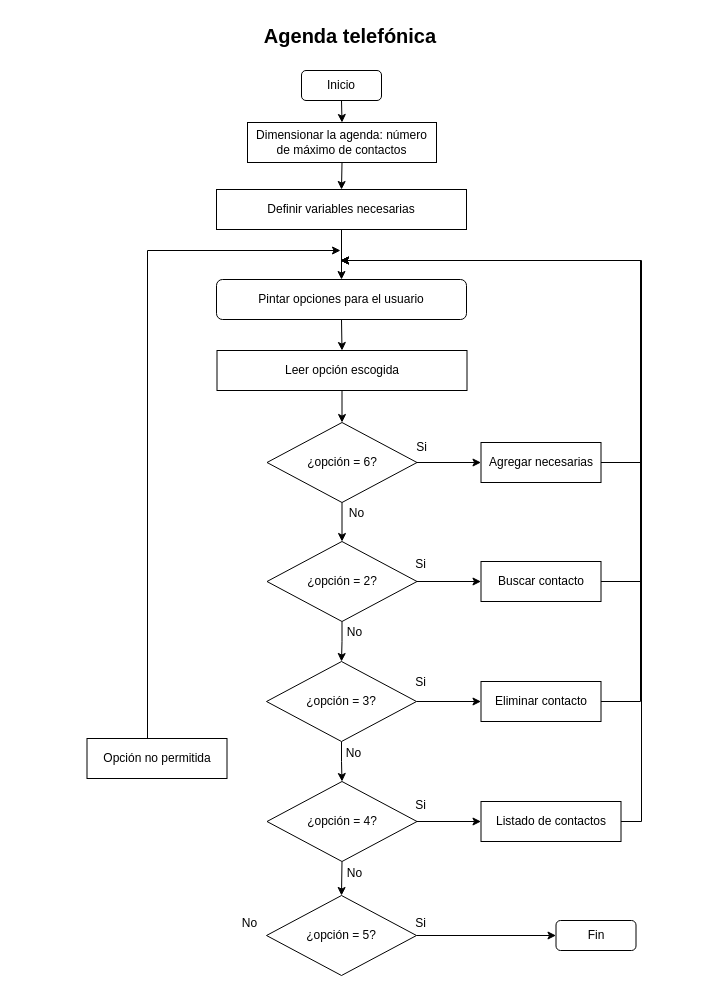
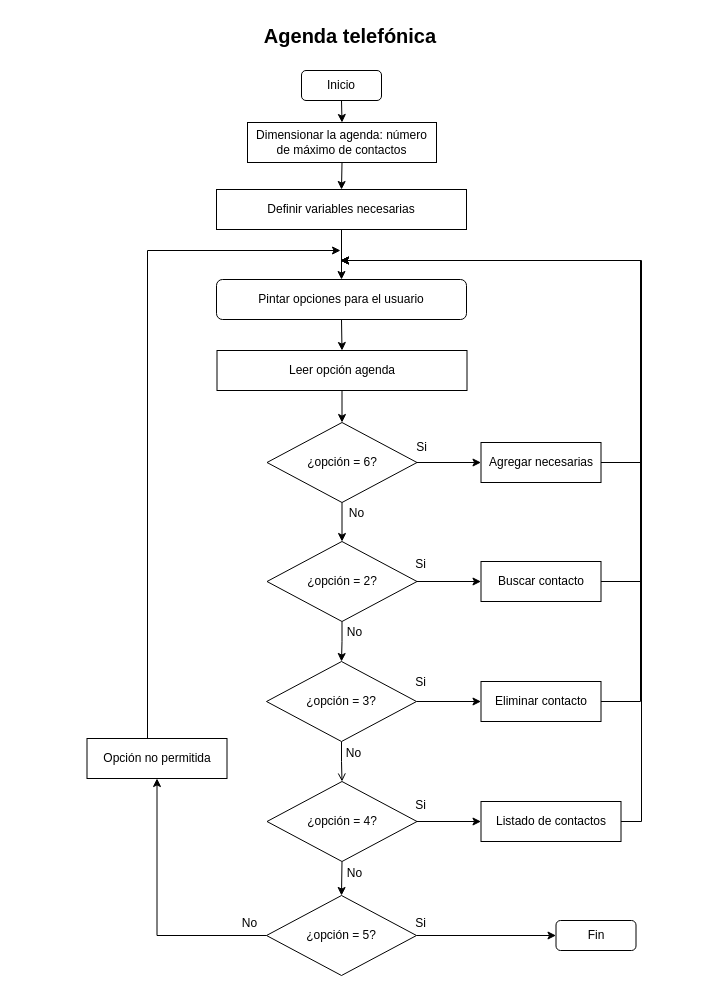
  <mxCell id="0" />
  <mxCell id="1" parent="0" />
  <mxCell id="2" style="edgeStyle=orthogonalEdgeStyle;rounded=0;orthogonalLoop=1;jettySize=auto;html=1;exitX=0.5;exitY=1;exitDx=0;exitDy=0;entryX=0.5;entryY=0;entryDx=0;entryDy=0;" edge="1" parent="1" source="3" target="6"><mxGeometry relative="1" as="geometry" /></mxCell>
  <mxCell id="3" value="Inicio" style="rounded=1;whiteSpace=wrap;html=1;" vertex="1" parent="1"><mxGeometry x="301" y="70" width="80" height="30" as="geometry" /></mxCell>
  <mxCell id="4" value="&lt;font style=&quot;font-size: 20px;&quot;&gt;&lt;b&gt;Agenda telefónica&lt;/b&gt;&lt;/font&gt;" style="text;html=1;align=center;verticalAlign=middle;whiteSpace=wrap;rounded=0;" vertex="1" parent="1"><mxGeometry x="20" y="20" width="660" height="30" as="geometry" /></mxCell>
  <mxCell id="5" style="edgeStyle=orthogonalEdgeStyle;rounded=0;orthogonalLoop=1;jettySize=auto;html=1;exitX=0.5;exitY=1;exitDx=0;exitDy=0;entryX=0.5;entryY=0;entryDx=0;entryDy=0;" edge="1" parent="1" source="6" target="9"><mxGeometry relative="1" as="geometry" /></mxCell>
  <mxCell id="6" value="Dimensionar la agenda: número de máximo de contactos" style="rounded=0;whiteSpace=wrap;html=1;" vertex="1" parent="1"><mxGeometry x="247" y="122" width="189" height="40" as="geometry" /></mxCell>
  <mxCell id="7" value="Fin" style="rounded=1;whiteSpace=wrap;html=1;" vertex="1" parent="1"><mxGeometry x="555.5" y="920" width="80" height="30" as="geometry" /></mxCell>
  <mxCell id="8" style="edgeStyle=orthogonalEdgeStyle;rounded=0;orthogonalLoop=1;jettySize=auto;html=1;exitX=0.5;exitY=1;exitDx=0;exitDy=0;entryX=0.5;entryY=0;entryDx=0;entryDy=0;" edge="1" parent="1" source="9" target="11"><mxGeometry relative="1" as="geometry" /></mxCell>
  <mxCell id="9" value="Definir variables necesarias" style="rounded=0;whiteSpace=wrap;html=1;" vertex="1" parent="1"><mxGeometry x="216" y="189" width="250" height="40" as="geometry" /></mxCell>
  <mxCell id="10" style="edgeStyle=orthogonalEdgeStyle;rounded=0;orthogonalLoop=1;jettySize=auto;html=1;exitX=0.5;exitY=1;exitDx=0;exitDy=0;entryX=0.5;entryY=0;entryDx=0;entryDy=0;" edge="1" parent="1" source="11" target="13"><mxGeometry relative="1" as="geometry" /></mxCell>
  <mxCell id="11" value="Pintar opciones para el usuario" style="whiteSpace=wrap;html=1;rounded=1;" vertex="1" parent="1"><mxGeometry x="216" y="279" width="250" height="40" as="geometry" /></mxCell>
  <mxCell id="12" style="edgeStyle=orthogonalEdgeStyle;rounded=0;orthogonalLoop=1;jettySize=auto;html=1;exitX=0.5;exitY=1;exitDx=0;exitDy=0;entryX=0.5;entryY=0;entryDx=0;entryDy=0;" edge="1" parent="1" source="13" target="16"><mxGeometry relative="1" as="geometry" /></mxCell>
- <mxCell id="13" value="Leer opción escogida" style="rounded=0;whiteSpace=wrap;html=1;" vertex="1" parent="1"><mxGeometry x="216.5" y="350" width="250" height="40" as="geometry" /></mxCell>
+ <mxCell id="13" value="Leer opción agenda" style="rounded=0;whiteSpace=wrap;html=1;" vertex="1" parent="1"><mxGeometry x="216.5" y="350" width="250" height="40" as="geometry" /></mxCell>
  <mxCell id="14" style="edgeStyle=orthogonalEdgeStyle;rounded=0;orthogonalLoop=1;jettySize=auto;html=1;exitX=0.5;exitY=1;exitDx=0;exitDy=0;entryX=0.5;entryY=0;entryDx=0;entryDy=0;" edge="1" parent="1" source="16" target="19"><mxGeometry relative="1" as="geometry" /></mxCell>
  <mxCell id="15" style="edgeStyle=orthogonalEdgeStyle;rounded=0;orthogonalLoop=1;jettySize=auto;html=1;exitX=1;exitY=0.5;exitDx=0;exitDy=0;entryX=0;entryY=0.5;entryDx=0;entryDy=0;" edge="1" parent="1" source="16" target="26"><mxGeometry relative="1" as="geometry" /></mxCell>
  <mxCell id="16" value="¿opción = 6?" style="rhombus;whiteSpace=wrap;html=1;" vertex="1" parent="1"><mxGeometry x="266.5" y="422" width="150" height="80" as="geometry" /></mxCell>
  <mxCell id="17" style="edgeStyle=orthogonalEdgeStyle;rounded=0;orthogonalLoop=1;jettySize=auto;html=1;exitX=0.5;exitY=1;exitDx=0;exitDy=0;entryX=0.5;entryY=0;entryDx=0;entryDy=0;" edge="1" parent="1" source="19" target="22"><mxGeometry relative="1" as="geometry" /></mxCell>
  <mxCell id="18" style="edgeStyle=orthogonalEdgeStyle;rounded=0;orthogonalLoop=1;jettySize=auto;html=1;exitX=1;exitY=0.5;exitDx=0;exitDy=0;entryX=0;entryY=0.5;entryDx=0;entryDy=0;" edge="1" parent="1" source="19" target="29"><mxGeometry relative="1" as="geometry" /></mxCell>
  <mxCell id="19" value="¿opción = 2?" style="rhombus;whiteSpace=wrap;html=1;" vertex="1" parent="1"><mxGeometry x="266.5" y="541" width="150" height="80" as="geometry" /></mxCell>
- <mxCell id="20" style="edgeStyle=orthogonalEdgeStyle;rounded=0;orthogonalLoop=1;jettySize=auto;html=1;exitX=0.5;exitY=1;exitDx=0;exitDy=0;entryX=0.5;entryY=0;entryDx=0;entryDy=0;" edge="1" parent="1" source="22" target="34"><mxGeometry relative="1" as="geometry" /></mxCell>
+ <mxCell id="20" style="edgeStyle=orthogonalEdgeStyle;rounded=0;orthogonalLoop=1;jettySize=auto;html=1;exitX=0.5;exitY=1;exitDx=0;exitDy=0;entryX=0.5;entryY=0;entryDx=0;entryDy=0;endArrow=open;" edge="1" parent="1" source="22" target="34"><mxGeometry relative="1" as="geometry" /></mxCell>
  <mxCell id="21" style="edgeStyle=orthogonalEdgeStyle;rounded=0;orthogonalLoop=1;jettySize=auto;html=1;exitX=1;exitY=0.5;exitDx=0;exitDy=0;entryX=0;entryY=0.5;entryDx=0;entryDy=0;" edge="1" parent="1" source="22" target="31"><mxGeometry relative="1" as="geometry" /></mxCell>
  <mxCell id="22" value="¿opción = 3?" style="rhombus;whiteSpace=wrap;html=1;" vertex="1" parent="1"><mxGeometry x="266" y="661" width="150" height="80" as="geometry" /></mxCell>
  <mxCell id="23" value="No" style="text;html=1;align=center;verticalAlign=middle;resizable=0;points=[];autosize=1;strokeColor=none;fillColor=none;" vertex="1" parent="1"><mxGeometry x="336" y="498" width="40" height="30" as="geometry" /></mxCell>
  <mxCell id="24" value="No" style="text;html=1;align=center;verticalAlign=middle;resizable=0;points=[];autosize=1;strokeColor=none;fillColor=none;" vertex="1" parent="1"><mxGeometry x="334" y="617" width="40" height="30" as="geometry" /></mxCell>
  <mxCell id="25" style="edgeStyle=orthogonalEdgeStyle;rounded=0;orthogonalLoop=1;jettySize=auto;html=1;exitX=1;exitY=0.5;exitDx=0;exitDy=0;" edge="1" parent="1" source="26"><mxGeometry relative="1" as="geometry"><mxPoint x="340" y="260" as="targetPoint" /><Array as="points"><mxPoint x="640" y="462" /><mxPoint x="640" y="260" /></Array></mxGeometry></mxCell>
  <mxCell id="26" value="Agregar necesarias" style="rounded=0;whiteSpace=wrap;html=1;" vertex="1" parent="1"><mxGeometry x="480.5" y="442" width="120" height="40" as="geometry" /></mxCell>
  <mxCell id="27" value="Si" style="text;html=1;align=center;verticalAlign=middle;resizable=0;points=[];autosize=1;strokeColor=none;fillColor=none;" vertex="1" parent="1"><mxGeometry x="406" y="432" width="30" height="30" as="geometry" /></mxCell>
  <mxCell id="28" style="edgeStyle=orthogonalEdgeStyle;rounded=0;orthogonalLoop=1;jettySize=auto;html=1;exitX=1;exitY=0.5;exitDx=0;exitDy=0;" edge="1" parent="1" source="29"><mxGeometry relative="1" as="geometry"><mxPoint x="340" y="260" as="targetPoint" /><Array as="points"><mxPoint x="640" y="581" /><mxPoint x="640" y="260" /></Array></mxGeometry></mxCell>
  <mxCell id="29" value="Buscar contacto" style="rounded=0;whiteSpace=wrap;html=1;" vertex="1" parent="1"><mxGeometry x="480.5" y="561" width="120" height="40" as="geometry" /></mxCell>
  <mxCell id="30" style="edgeStyle=orthogonalEdgeStyle;rounded=0;orthogonalLoop=1;jettySize=auto;html=1;exitX=1;exitY=0.5;exitDx=0;exitDy=0;" edge="1" parent="1" source="31"><mxGeometry relative="1" as="geometry"><mxPoint x="340" y="260" as="targetPoint" /><Array as="points"><mxPoint x="640" y="701" /><mxPoint x="640" y="260" /></Array></mxGeometry></mxCell>
  <mxCell id="31" value="Eliminar contacto" style="rounded=0;whiteSpace=wrap;html=1;" vertex="1" parent="1"><mxGeometry x="480.5" y="681" width="120" height="40" as="geometry" /></mxCell>
  <mxCell id="32" style="edgeStyle=orthogonalEdgeStyle;rounded=0;orthogonalLoop=1;jettySize=auto;html=1;exitX=0.5;exitY=1;exitDx=0;exitDy=0;entryX=0.5;entryY=0;entryDx=0;entryDy=0;" edge="1" parent="1" source="34" target="37"><mxGeometry relative="1" as="geometry" /></mxCell>
  <mxCell id="33" style="edgeStyle=orthogonalEdgeStyle;rounded=0;orthogonalLoop=1;jettySize=auto;html=1;exitX=1;exitY=0.5;exitDx=0;exitDy=0;entryX=0;entryY=0.5;entryDx=0;entryDy=0;" edge="1" parent="1" source="34" target="39"><mxGeometry relative="1" as="geometry" /></mxCell>
  <mxCell id="34" value="¿opción = 4?" style="rhombus;whiteSpace=wrap;html=1;" vertex="1" parent="1"><mxGeometry x="266.5" y="781" width="150" height="80" as="geometry" /></mxCell>
  <mxCell id="35" style="edgeStyle=orthogonalEdgeStyle;rounded=0;orthogonalLoop=1;jettySize=auto;html=1;exitX=1;exitY=0.5;exitDx=0;exitDy=0;entryX=0;entryY=0.5;entryDx=0;entryDy=0;" edge="1" parent="1" source="37" target="7"><mxGeometry relative="1" as="geometry" /></mxCell>
+ <mxCell id="36" style="edgeStyle=orthogonalEdgeStyle;rounded=0;orthogonalLoop=1;jettySize=auto;html=1;exitX=0;exitY=0.5;exitDx=0;exitDy=0;entryX=0.5;entryY=1;entryDx=0;entryDy=0;" edge="1" parent="1" source="37" target="47"><mxGeometry relative="1" as="geometry" /></mxCell>
  <mxCell id="37" value="¿opción = 5?" style="rhombus;whiteSpace=wrap;html=1;" vertex="1" parent="1"><mxGeometry x="266" y="895" width="150" height="80" as="geometry" /></mxCell>
  <mxCell id="38" style="edgeStyle=orthogonalEdgeStyle;rounded=0;orthogonalLoop=1;jettySize=auto;html=1;exitX=1;exitY=0.5;exitDx=0;exitDy=0;" edge="1" parent="1" source="39"><mxGeometry relative="1" as="geometry"><mxPoint x="340" y="260" as="targetPoint" /><Array as="points"><mxPoint x="641" y="821" /><mxPoint x="641" y="260" /></Array></mxGeometry></mxCell>
  <mxCell id="39" value="Listado de contactos" style="rounded=0;whiteSpace=wrap;html=1;" vertex="1" parent="1"><mxGeometry x="480.5" y="801" width="140" height="40" as="geometry" /></mxCell>
  <mxCell id="40" value="No" style="text;html=1;align=center;verticalAlign=middle;resizable=0;points=[];autosize=1;strokeColor=none;fillColor=none;" vertex="1" parent="1"><mxGeometry x="333" y="738" width="40" height="30" as="geometry" /></mxCell>
  <mxCell id="41" value="Si" style="text;html=1;align=center;verticalAlign=middle;resizable=0;points=[];autosize=1;strokeColor=none;fillColor=none;" vertex="1" parent="1"><mxGeometry x="405" y="549" width="30" height="30" as="geometry" /></mxCell>
  <mxCell id="42" value="Si" style="text;html=1;align=center;verticalAlign=middle;resizable=0;points=[];autosize=1;strokeColor=none;fillColor=none;" vertex="1" parent="1"><mxGeometry x="405" y="667" width="30" height="30" as="geometry" /></mxCell>
  <mxCell id="43" value="Si" style="text;html=1;align=center;verticalAlign=middle;resizable=0;points=[];autosize=1;strokeColor=none;fillColor=none;" vertex="1" parent="1"><mxGeometry x="405" y="790" width="30" height="30" as="geometry" /></mxCell>
  <mxCell id="44" value="No" style="text;html=1;align=center;verticalAlign=middle;resizable=0;points=[];autosize=1;strokeColor=none;fillColor=none;" vertex="1" parent="1"><mxGeometry x="334" y="858" width="40" height="30" as="geometry" /></mxCell>
  <mxCell id="45" value="Si" style="text;html=1;align=center;verticalAlign=middle;resizable=0;points=[];autosize=1;strokeColor=none;fillColor=none;" vertex="1" parent="1"><mxGeometry x="405" y="908" width="30" height="30" as="geometry" /></mxCell>
  <mxCell id="46" style="edgeStyle=orthogonalEdgeStyle;rounded=0;orthogonalLoop=1;jettySize=auto;html=1;exitX=0.5;exitY=0;exitDx=0;exitDy=0;" edge="1" parent="1" source="47"><mxGeometry relative="1" as="geometry"><mxPoint x="340" y="250" as="targetPoint" /><Array as="points"><mxPoint x="147" y="250" /></Array></mxGeometry></mxCell>
  <mxCell id="47" value="Opción no permitida" style="rounded=0;whiteSpace=wrap;html=1;" vertex="1" parent="1"><mxGeometry x="86.5" y="738" width="140" height="40" as="geometry" /></mxCell>
  <mxCell id="48" value="No" style="text;html=1;align=center;verticalAlign=middle;resizable=0;points=[];autosize=1;strokeColor=none;fillColor=none;" vertex="1" parent="1"><mxGeometry x="229" y="908" width="40" height="30" as="geometry" /></mxCell>
